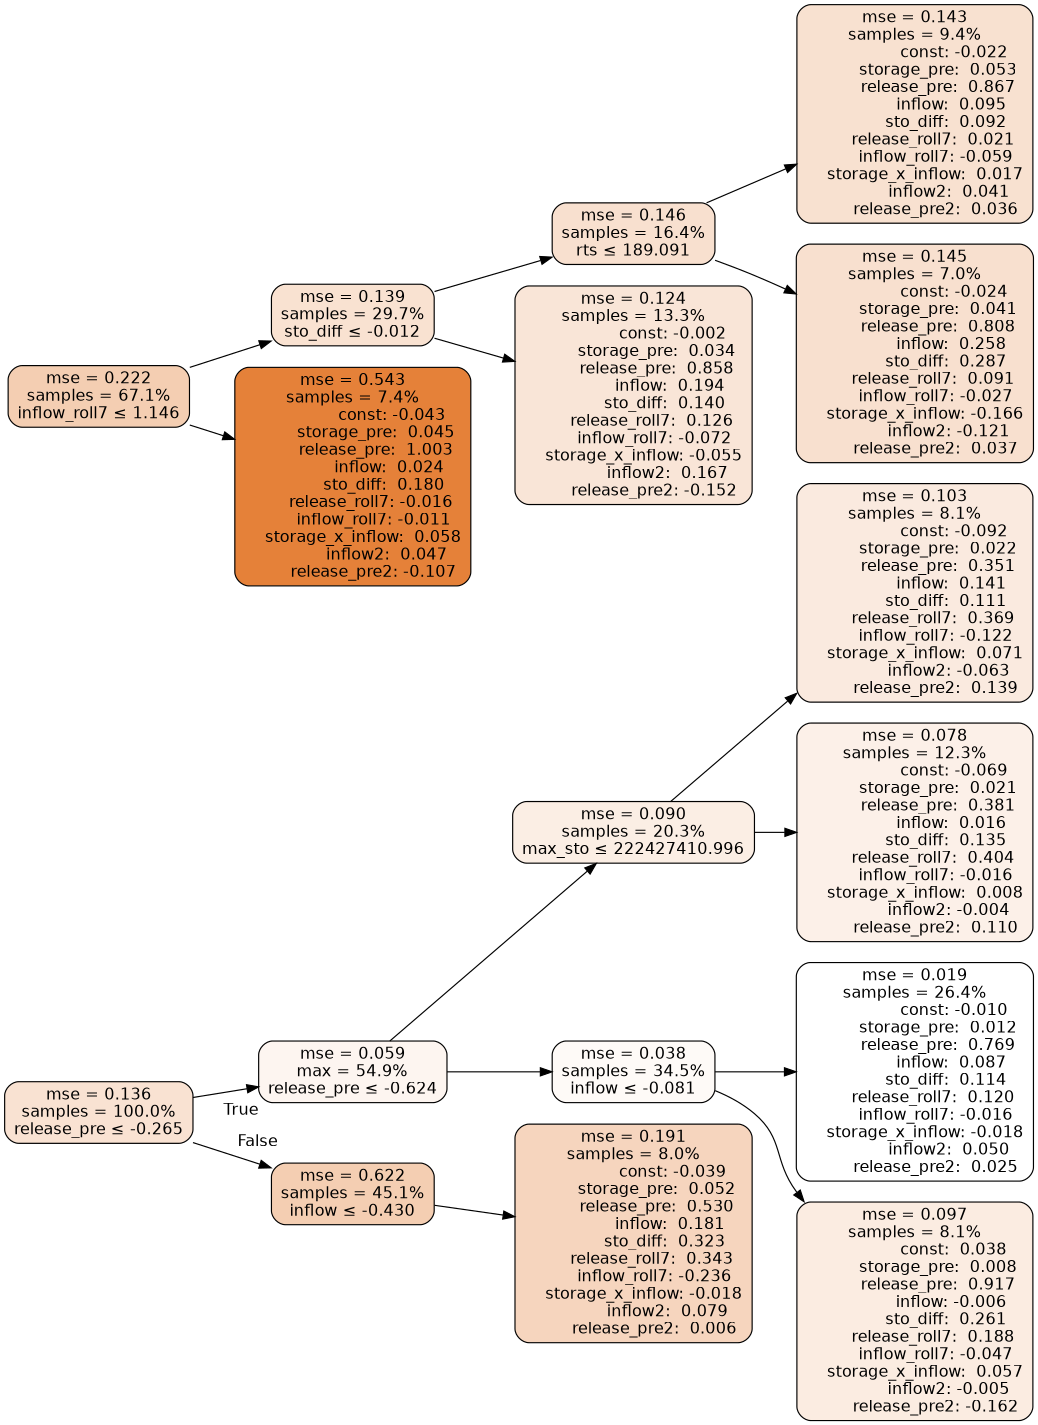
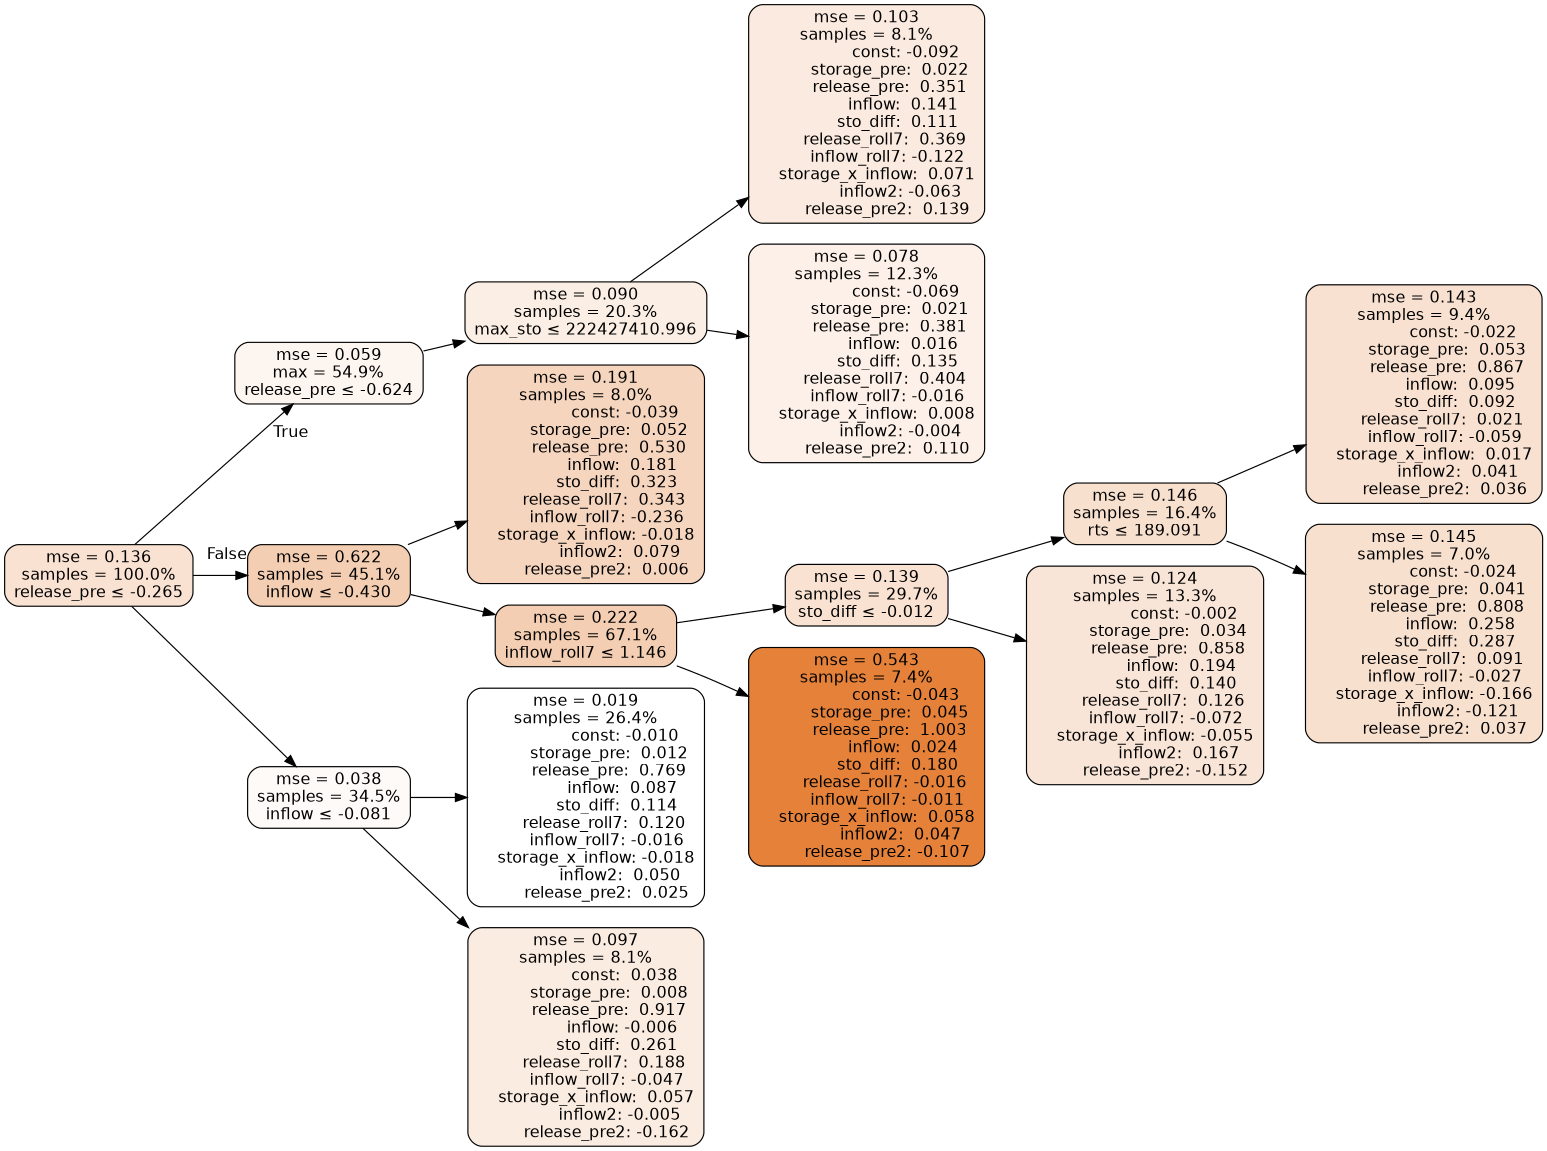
  digraph {
    rankdir=LR
    node [color=black fillcolor="#f4ceb2" fontname=helvetica shape=rectangle style="filled, rounded"]
    edge [fontname=helvetica]
    n1 [fillcolor="#f9e2d2" label="mse = 0.136\nsamples = 100.0%\nrelease_pre &le; -0.265"]
    n2 [fillcolor="#fdf5f0" label="mse = 0.059\nmax = 54.9%\nrelease_pre &le; -0.624"]
    n3 [label="mse = 0.622\nsamples = 45.1%\ninflow &le; -0.430"]
    n4 [fillcolor="#fbeee4" label="mse = 0.090\nsamples = 20.3%\nmax_sto &le; 222427410.996"]
    n5 [fillcolor="#fefaf7" label="mse = 0.038\nsamples = 34.5%\ninflow &le; -0.081"]
    n6 [fillcolor="#f6d5be" label="mse = 0.191\nsamples = 8.0%\n               const: -0.039\n         storage_pre:  0.052\n         release_pre:  0.530\n              inflow:  0.181\n            sto_diff:  0.323\n       release_roll7:  0.343\n        inflow_roll7: -0.236\n    storage_x_inflow: -0.018\n             inflow2:  0.079\n        release_pre2:  0.006"]
    n7 [label="mse = 0.222\nsamples = 67.1%\ninflow_roll7 &le; 1.146"]
    n8 [fillcolor="#faeadf" label="mse = 0.103\nsamples = 8.1%\n               const: -0.092\n         storage_pre:  0.022\n         release_pre:  0.351\n              inflow:  0.141\n            sto_diff:  0.111\n       release_roll7:  0.369\n        inflow_roll7: -0.122\n    storage_x_inflow:  0.071\n             inflow2: -0.063\n        release_pre2:  0.139"]
    n9 [fillcolor="#fcf0e8" label="mse = 0.078\nsamples = 12.3%\n               const: -0.069\n         storage_pre:  0.021\n         release_pre:  0.381\n              inflow:  0.016\n            sto_diff:  0.135\n       release_roll7:  0.404\n        inflow_roll7: -0.016\n    storage_x_inflow:  0.008\n             inflow2: -0.004\n        release_pre2:  0.110"]
    n10 [fillcolor="#ffffff" label="mse = 0.019\nsamples = 26.4%\n               const: -0.010\n         storage_pre:  0.012\n         release_pre:  0.769\n              inflow:  0.087\n            sto_diff:  0.114\n       release_roll7:  0.120\n        inflow_roll7: -0.016\n    storage_x_inflow: -0.018\n             inflow2:  0.050\n        release_pre2:  0.025"]
    n11 [fillcolor="#fbece1" label="mse = 0.097\nsamples = 8.1%\n               const:  0.038\n         storage_pre:  0.008\n         release_pre:  0.917\n              inflow: -0.006\n            sto_diff:  0.261\n       release_roll7:  0.188\n        inflow_roll7: -0.047\n    storage_x_inflow:  0.057\n             inflow2: -0.005\n        release_pre2: -0.162"]
    n12 [fillcolor="#f9e2d1" label="mse = 0.139\nsamples = 29.7%\nsto_diff &le; -0.012"]
    n13 [fillcolor="#e58139" label="mse = 0.543\nsamples = 7.4%\n               const: -0.043\n         storage_pre:  0.045\n         release_pre:  1.003\n              inflow:  0.024\n            sto_diff:  0.180\n       release_roll7: -0.016\n        inflow_roll7: -0.011\n    storage_x_inflow:  0.058\n             inflow2:  0.047\n        release_pre2: -0.107"]
    n14 [fillcolor="#f8e0cf" label="mse = 0.146\nsamples = 16.4%\nrts &le; 189.091"]
    n15 [fillcolor="#f9e5d7" label="mse = 0.124\nsamples = 13.3%\n               const: -0.002\n         storage_pre:  0.034\n         release_pre:  0.858\n              inflow:  0.194\n            sto_diff:  0.140\n       release_roll7:  0.126\n        inflow_roll7: -0.072\n    storage_x_inflow: -0.055\n             inflow2:  0.167\n        release_pre2: -0.152"]
    n16 [fillcolor="#f8e1d0" label="mse = 0.143\nsamples = 9.4%\n               const: -0.022\n         storage_pre:  0.053\n         release_pre:  0.867\n              inflow:  0.095\n            sto_diff:  0.092\n       release_roll7:  0.021\n        inflow_roll7: -0.059\n    storage_x_inflow:  0.017\n             inflow2:  0.041\n        release_pre2:  0.036"]
    n17 [fillcolor="#f8e0cf" label="mse = 0.145\nsamples = 7.0%\n               const: -0.024\n         storage_pre:  0.041\n         release_pre:  0.808\n              inflow:  0.258\n            sto_diff:  0.287\n       release_roll7:  0.091\n        inflow_roll7: -0.027\n    storage_x_inflow: -0.166\n             inflow2: -0.121\n        release_pre2:  0.037"]
    n1 -> n2 [headlabel=True labelangle=45 labeldistance=2.5]
    n1 -> n3 [headlabel=False labelangle=-45 labeldistance=2.5]
    n2 -> n4
-   n2 -> n5
+   n1 -> n5
    n3 -> n6
+   n3 -> n7
    n4 -> n8
    n4 -> n9
    n5 -> n10
    n5 -> n11
    n7 -> n12
    n7 -> n13
    n12 -> n14
    n12 -> n15
    n14 -> n16
    n14 -> n17
  }
